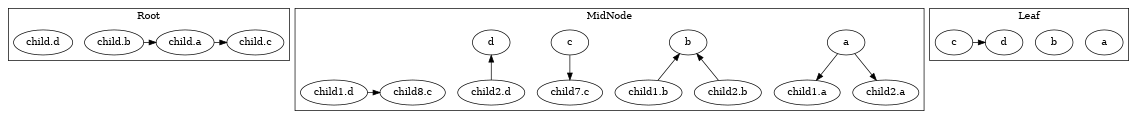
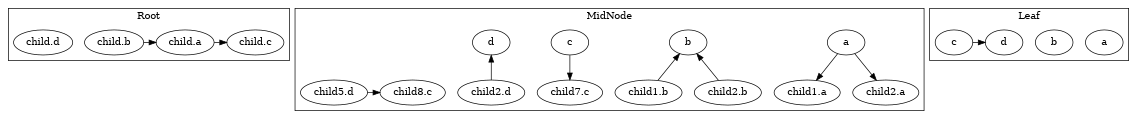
  digraph {
    n1 [label="child.a"]
    n2 [label="child.b"]
    n3 [label="child.c"]
    n4 [label="child.d"]
    n5 [label=a]
    n6 [label=b]
    n7 [label=c]
    n8 [label=d]
    n9 [label="child1.a"]
    n10 [label="child1.b"]
    n11 [label="child7.c"]
-   n12 [label="child1.d"]
+   n12 [label="child5.d"]
    n13 [label="child2.a"]
    n14 [label="child2.b"]
    n15 [label="child8.c"]
    n16 [label="child2.d"]
    n17 [label=a]
    n18 [label=b]
    n19 [label=c]
    n20 [label=d]
    subgraph cluster_1 {
      label=Root
      subgraph sub_2 {
        label=Root
        rank=same
        n1
        n2
        n3
        n4
      }
    }
    subgraph cluster_3 {
      label=MidNode
      subgraph sub_4 {
        label=MidNode
        rank=same
        n5
        n6
        n7
        n8
      }
      subgraph sub_5 {
        label=MidNode
        rank=same
        n9
        n10
        n11
        n12
        n13
        n14
        n15
        n16
      }
    }
    subgraph cluster_6 {
      label=Leaf
      subgraph sub_7 {
        label=Leaf
        rank=same
        n17
        n18
        n19
        n20
      }
    }
    n1 -> n3
    n2 -> n1
    n5 -> n9
    n5 -> n13
    n7 -> n11
    n10 -> n6
    n12 -> n15
    n14 -> n6
    n16 -> n8
    n19 -> n20
  }
